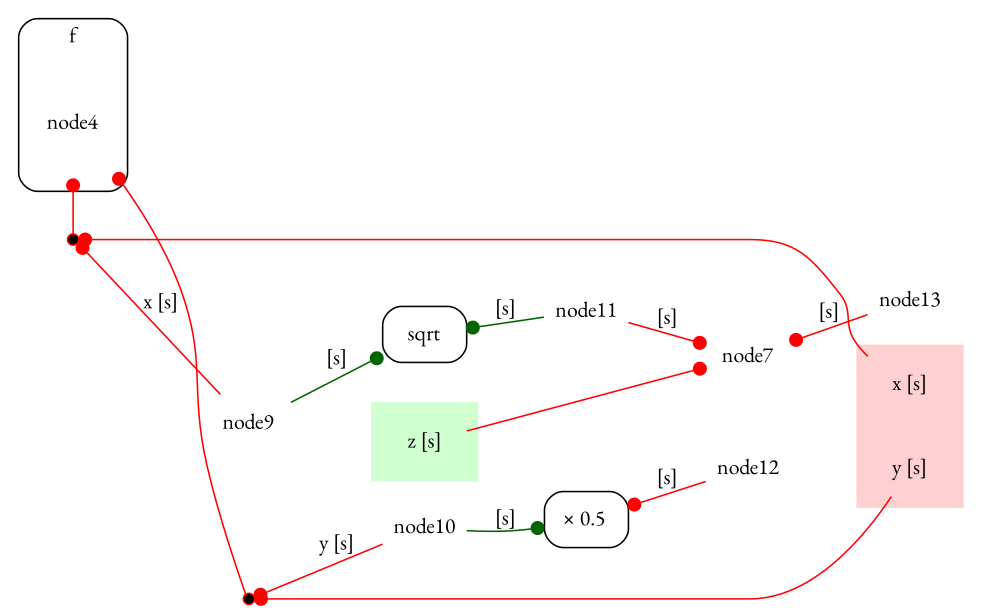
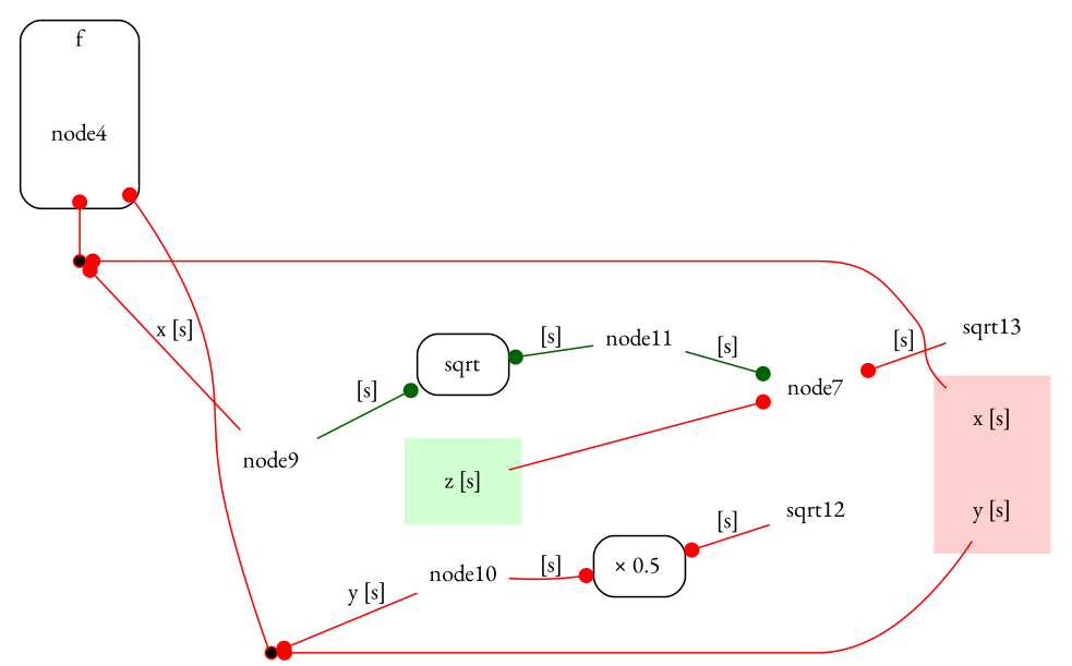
  digraph {
    fontname="EB Garamond"
    rankdir=LR
    node [fontname="EB Garamond" shape=none]
    edge [fontname="EB Garamond" arrowhead=none arrowtail=dot color=red dir=both]
    n1 [label="z [s]"]
    node4 [fixedsize=true height=1.0]
    n3 [label="x [s]"]
    n4 [label="y [s]"]
    n5 [label="× 0.5 " shape=box style=rounded]
    node7 [fixedsize=true height=1.0]
-   node12 [fixedsize=true shape=plaintext]
+   node12 [fixedsize=true shape=plaintext label=sqrt12]
    node5 [color=red fillcolor=black shape=point style=filled width=0.1]
    node6 [color=red fillcolor=black shape=point style=filled width=0.1]
-   node13 [fixedsize=true shape=plaintext]
+   node13 [fixedsize=true shape=plaintext label=sqrt13]
    node10 [fixedsize=true shape=plaintext]
    node9 [fixedsize=true shape=plaintext]
    n13 [label=sqrt shape=box style=rounded]
    node11 [fixedsize=true shape=plaintext]
    subgraph cluster_1 {
      bgcolor="#d0FFd0"
      color=white
      shape=plaintext
      n1
    }
    subgraph cluster_2 {
      label=f
      shape=box
      style=rounded
      node4
    }
    subgraph cluster_3 {
      bgcolor="#FFd0d0"
      color=white
      shape=plaintext
      n3
      n4
    }
    n1 -> n5 [style=invis arrowhead="" arrowtail="" color="" dir=""]
    n1 -> node7 [arrowhead=dot arrowtail=none]
    n1 -> node12 [style=invis arrowhead="" arrowtail="" color="" dir=""]
    node4 -> node5 [constraint=false weight=0]
    node4 -> node6 [constraint=false weight=0]
    n5 -> n4 [style=invis arrowhead="" arrowtail="" color="" dir=""]
    n5 -> node12 [label="[s]" weight=0]
    node7 -> n4 [style=invis arrowhead="" arrowtail="" color="" dir=""]
    node7 -> node13 [label="[s]" weight=0.5]
    node12 -> n4 [style=invis arrowhead="" arrowtail="" color="" dir=""]
    node5 -> n4
    node5 -> node10 [label="y [s]" weight=0.5]
    node6 -> n3
    node6 -> node9 [label="x [s]" weight=0.5]
-   node10 -> n5 [arrowhead=dot arrowtail=none color=darkgreen label="[s]" weight=0.5]
+   node10 -> n5 [arrowhead=dot arrowtail=none label="[s]" weight=0.5]
    node9 -> n13 [arrowhead=dot arrowtail=none color=darkgreen label="[s]" weight=0.5]
    n13 -> node11 [color=darkgreen label="[s]" weight=0]
-   node11 -> node7 [arrowhead=dot arrowtail=none label="[s]" weight=0]
+   node11 -> node7 [arrowhead=dot arrowtail=none color=darkgreen label="[s]" weight=0]
  }
